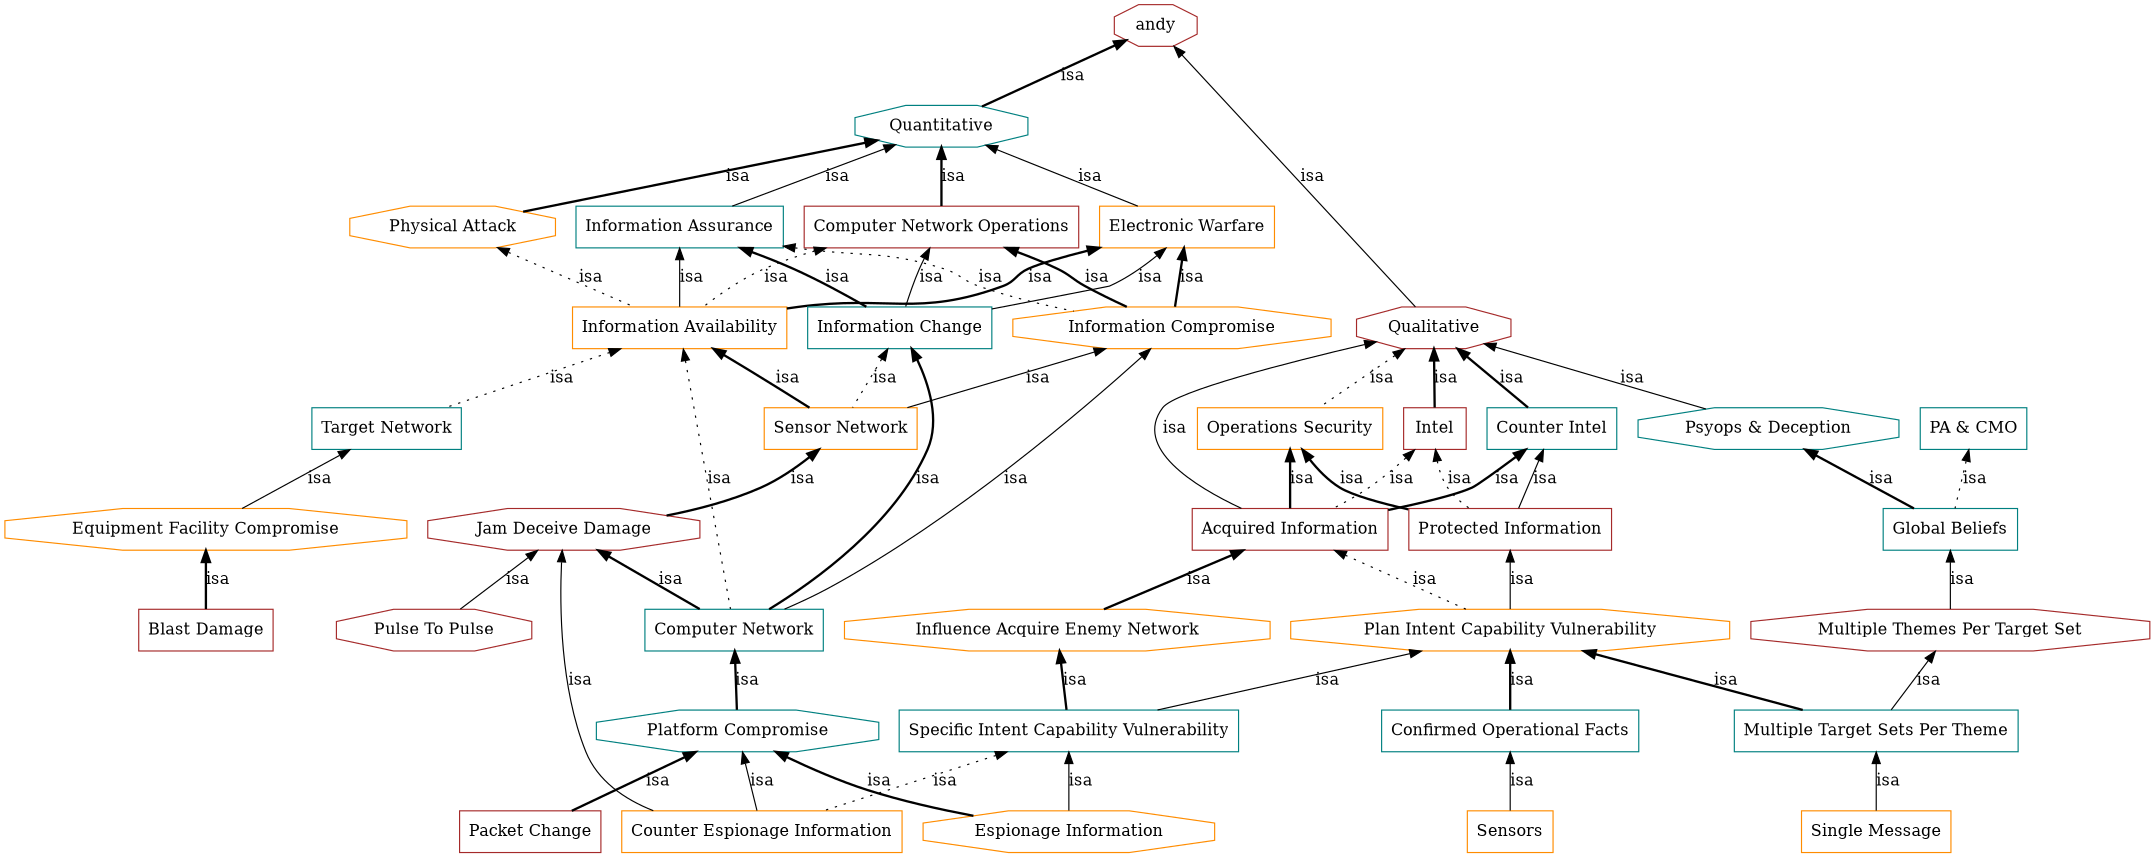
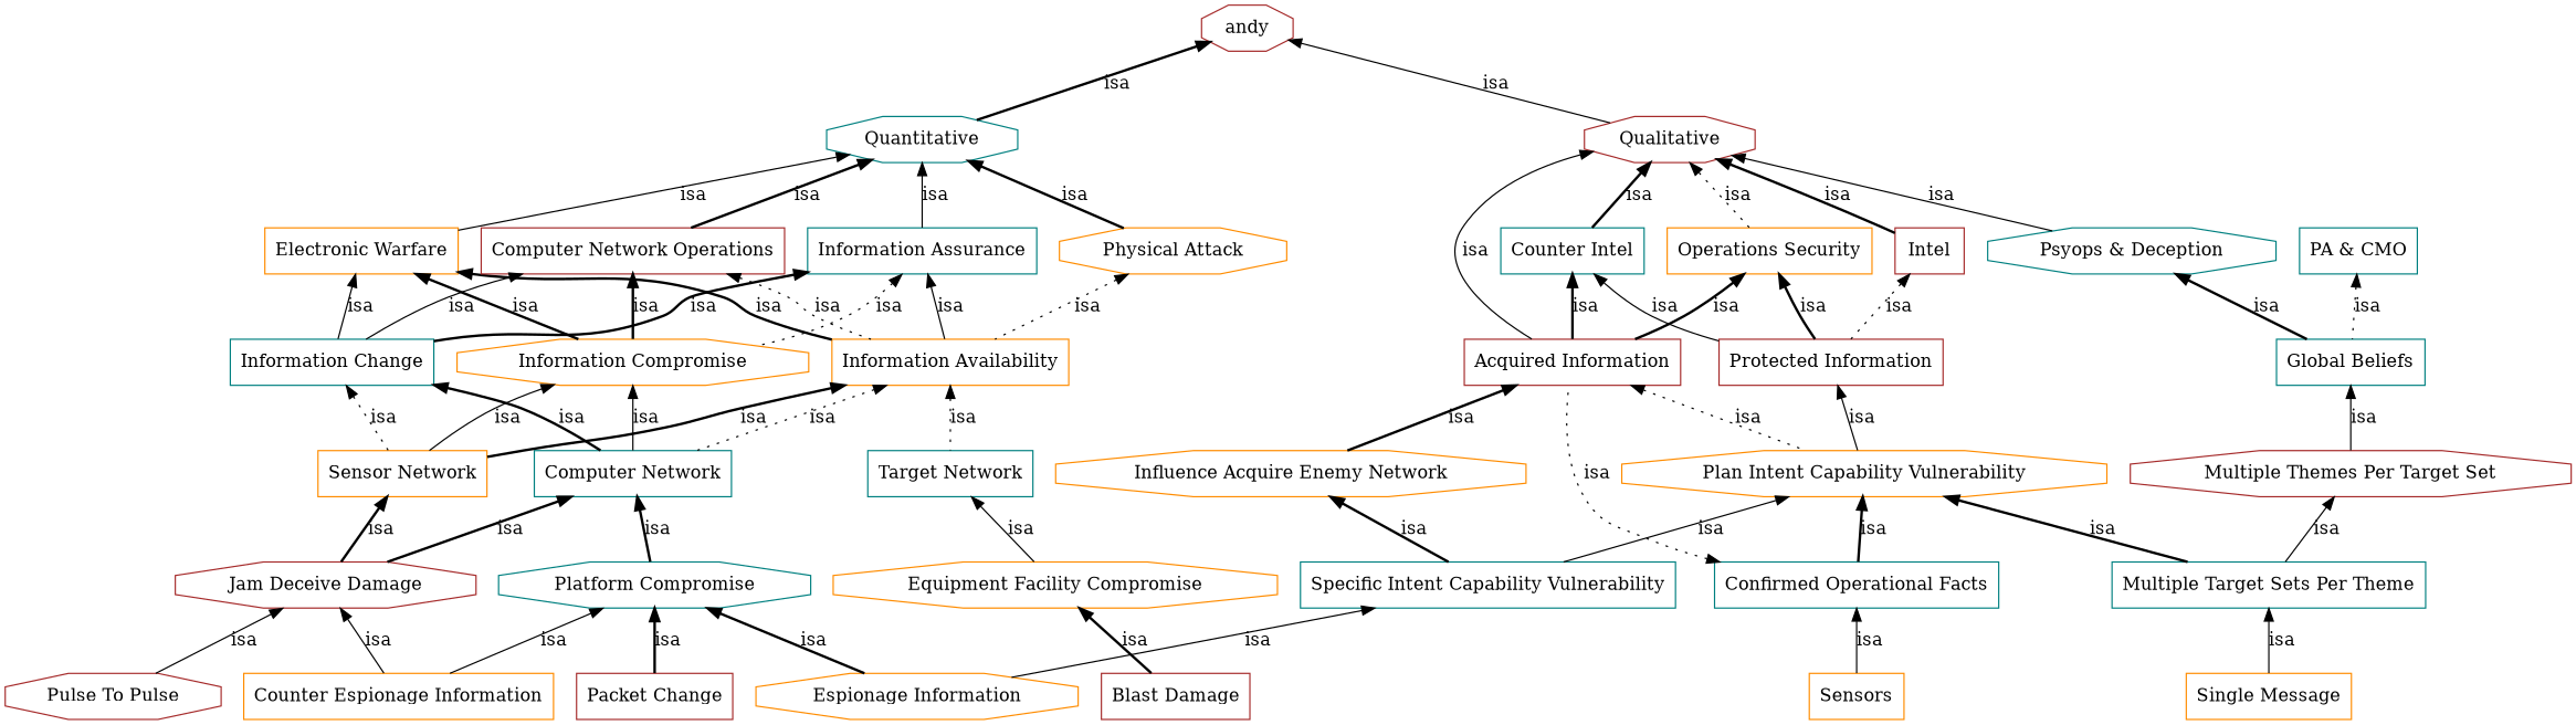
  digraph {
    node [color=darkorange fontcolor="0.0,0.0,0.0" shape=box]
    edge [color="0.0,0.0,0.0" dir=back fontcolor="0.0,0.0,0.0" style=bold]
    n1 [height=0.50 label="Information Compromise" shape=octagon width=2.17]
    n2 [color=teal height=0.50 label="Computer Network" width=1.69]
    n3 [height=0.50 label="Sensor Network" width=1.44]
    n4 [color=brown height=0.50 label="Jam Deceive Damage" shape=octagon width=1.89]
    n5 [color=teal height=0.50 label="Platform Compromise" shape=octagon width=1.92]
    n6 [height=0.50 label="Electronic Warfare" width=1.67]
    n7 [height=0.50 label="Information Availability" width=2.08]
    n8 [color=teal height=0.50 label="Information Change" width=1.75]
    n9 [color=teal height=0.50 label="Target Network" width=1.42]
    n10 [color=brown height=0.50 label="Computer Network Operations" width=2.58]
    n11 [color=teal height=0.50 label="Information Assurance" width=1.97]
    n12 [height=0.50 label="Equipment Facility Compromise" shape=octagon width=2.75]
    n13 [height=0.50 label="Physical Attack" shape=octagon width=1.42]
    n14 [height=0.50 label="Counter Espionage Information" width=2.64]
    n15 [color=teal height=0.50 label="Specific Intent Capability Vulnerability" width=3.28]
    n16 [height=0.50 label="Espionage Information" shape=octagon width=1.97]
    n17 [color=brown height=0.50 label="Pulse To Pulse" shape=octagon width=1.33]
    n18 [color=brown height=0.50 label="Packet Change" width=1.33]
    n19 [color=brown height=0.50 label=Intel width=0.75]
    n20 [color=brown height=0.50 label="Acquired Information" width=1.89]
    n21 [color=brown height=0.50 label="Protected Information" width=1.89]
    n22 [height=0.50 label="Influence Acquire Enemy Network" shape=octagon width=2.92]
    n23 [height=0.50 label="Plan Intent Capability Vulnerability" shape=octagon width=2.97]
    n24 [color=brown height=0.50 label=Qualitative shape=octagon width=1.06]
    n25 [color=teal height=0.50 label="Counter Intel" width=1.22]
    n26 [height=0.50 label="Operations Security" width=1.72]
    n27 [color=teal height=0.50 label="Psyops & Deception" shape=octagon width=1.78]
    n28 [color=teal height=0.50 label="PA & CMO" width=1.14]
    n29 [color=teal height=0.50 label="Global Beliefs" width=1.31]
    n30 [color=brown height=0.50 label="Blast Damage" width=1.28]
    n31 [color=teal height=0.50 label=Quantitative shape=octagon width=1.14]
    n32 [height=0.50 label=Sensors width=0.81]
    n33 [color=teal height=0.50 label="Confirmed Operational Facts" width=2.44]
    n34 [color=teal height=0.50 label="Multiple Target Sets Per Theme" width=2.67]
    n35 [color=brown height=0.50 label="Multiple Themes Per Target Set" shape=octagon width=2.67]
    n36 [height=0.50 label="Single Message" width=1.42]
    n37 [color=brown height=0.50 label=andy shape=octagon width=0.75]
    n1 -> n2 [label=isa style=solid]
    n1 -> n3 [label=isa style=solid]
-   n4 -> n2 [label=isa]
+   n2 -> n4 [label=isa]
    n2 -> n5 [label=isa]
    n3 -> n4 [label=isa]
    n4 -> n14 [label=isa style=solid]
    n4 -> n17 [label=isa style=solid]
    n5 -> n14 [label=isa style=solid]
    n5 -> n16 [label=isa]
    n5 -> n18 [label=isa]
    n6 -> n1 [label=isa]
    n6 -> n7 [label=isa]
    n6 -> n8 [label=isa style=solid]
    n7 -> n2 [label=isa style=dotted]
    n7 -> n3 [label=isa]
    n7 -> n9 [label=isa style=dotted]
    n8 -> n2 [label=isa]
    n8 -> n3 [label=isa style=dotted]
    n9 -> n12 [label=isa style=solid]
    n10 -> n1 [label=isa]
    n10 -> n7 [label=isa style=dotted]
    n10 -> n8 [label=isa style=solid]
    n11 -> n1 [label=isa style=dotted]
    n11 -> n7 [label=isa style=solid]
    n11 -> n8 [label=isa]
    n12 -> n30 [label=isa]
    n13 -> n7 [label=isa style=dotted]
-   n15 -> n14 [label=isa style=dotted]
    n15 -> n16 [label=isa style=solid]
-   n19 -> n20 [label=isa style=dotted]
+   n33 -> n20 [label=isa style=dotted]
    n19 -> n21 [label=isa style=dotted]
    n20 -> n22 [label=isa]
    n20 -> n23 [label=isa style=dotted]
    n21 -> n23 [label=isa style=solid]
    n22 -> n15 [label=isa]
    n23 -> n15 [label=isa style=solid]
    n23 -> n33 [label=isa]
    n23 -> n34 [label=isa]
    n24 -> n19 [label=isa]
    n24 -> n20 [label=isa style=solid]
    n24 -> n25 [label=isa]
    n24 -> n26 [label=isa style=dotted]
    n24 -> n27 [label=isa style=solid]
    n25 -> n20 [label=isa]
    n25 -> n21 [label=isa style=solid]
    n26 -> n20 [label=isa]
    n26 -> n21 [label=isa]
    n27 -> n29 [label=isa]
    n28 -> n29 [label=isa style=dotted]
    n29 -> n35 [label=isa style=solid]
    n31 -> n6 [label=isa style=solid]
    n31 -> n10 [label=isa]
    n31 -> n11 [label=isa style=solid]
    n31 -> n13 [label=isa]
    n33 -> n32 [label=isa style=solid]
    n34 -> n36 [label=isa style=solid]
    n35 -> n34 [label=isa style=solid]
    n37 -> n24 [label=isa style=solid]
    n37 -> n31 [label=isa]
  }
